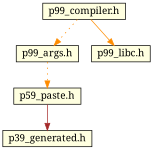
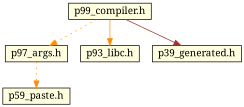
  digraph {
    fontname="Noto Serif"
    node [color=black fillcolor=lightyellow fontname="Noto Serif" fontsize=14 shape=record style=filled]
    edge [color=darkorange fontname="Noto Serif" fontsize=14 labelfontname=Helvetica labelfontsize=14 style=dotted]
    n1 [fontcolor=black height=0.2 label="p99_compiler.h" width=0.4]
-   n2 [height=0.2 label="p99_args.h" width=0.4]
-   n3 [height=0.2 label="p99_libc.h" width=0.4]
+   n2 [height=0.2 label="p97_args.h" width=0.4]
+   n3 [height=0.2 label="p93_libc.h" width=0.4]
    n4 [height=0.2 label="p59_paste.h" width=0.4]
    n5 [height=0.2 label="p39_generated.h" width=0.4]
    n1 -> n2
    n1 -> n3 [style=solid]
    n2 -> n4
-   n4 -> n5 [color=brown style=solid]
+   n1 -> n5 [color=brown style=solid]
  }
